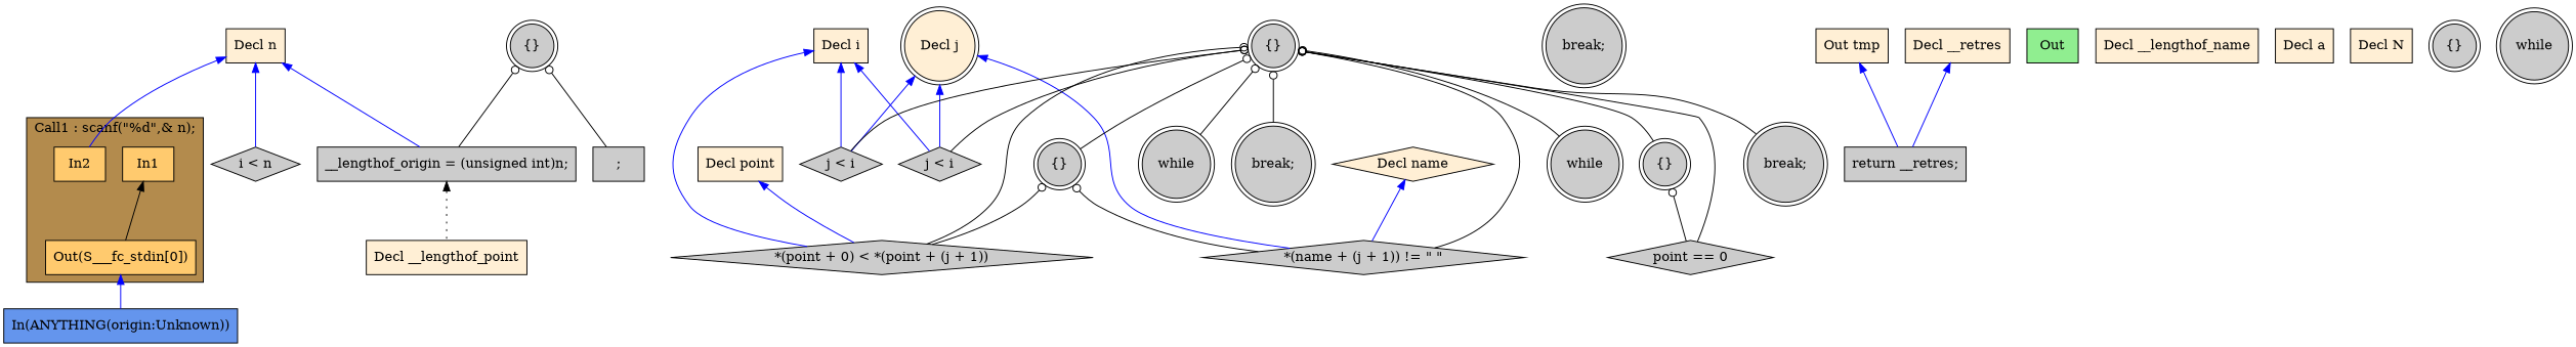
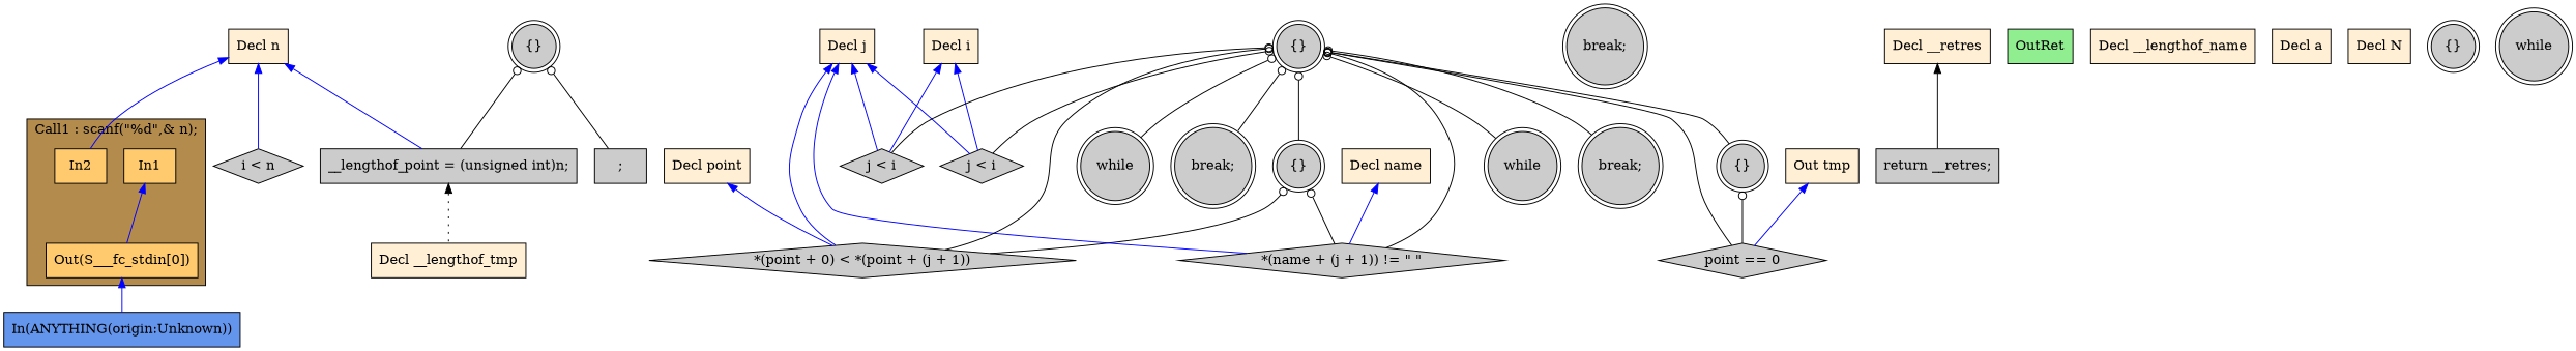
  digraph {
    rankdir=TB
    node [fillcolor="#CCCCCC" shape=box style=filled]
    edge [color="#000000" dir=back]
    n1 [fillcolor="#FFCA6E" label=In1]
    n2 [fillcolor="#FFCA6E" label=In2]
    n3 [fillcolor="#FFCA6E" label="Out(S___fc_stdin[0])"]
    n4 [fillcolor="#6495ED" label="In(ANYTHING(origin:Unknown))"]
    n5 [label="{}" shape=doublecircle]
    n6 [label="*(point + 0) < *(point + (j + 1))" shape=diamond]
    n7 [label="*(name + (j + 1)) != \" \"" shape=diamond]
    n8 [fillcolor="#FFEFD5" label="Decl n"]
-   n9 [label="__lengthof_origin = (unsigned int)n;"]
+   n9 [label="__lengthof_point = (unsigned int)n;"]
    n10 [label="i < n" shape=diamond]
-   n11 [fillcolor="#FFEFD5" label="Decl __lengthof_point"]
+   n11 [fillcolor="#FFEFD5" label="Decl __lengthof_tmp"]
    n12 [label="break;" shape=doublecircle]
    n13 [fillcolor="#FFEFD5" label="Decl i"]
    n14 [label="j < i" shape=diamond]
    n15 [label="j < i" shape=diamond]
    n16 [label="return __retres;"]
-   n17 [fillcolor="#FFEFD5" label="Decl j" shape=doublecircle]
-   n18 [fillcolor="#90EE90" label=Out]
+   n17 [fillcolor="#FFEFD5" label="Decl j"]
+   n18 [fillcolor="#90EE90" label=OutRet]
    n19 [fillcolor="#FFEFD5" label="Decl point"]
-   n20 [fillcolor="#FFEFD5" label="Decl name" shape=diamond]
+   n20 [fillcolor="#FFEFD5" label="Decl name"]
    n21 [fillcolor="#FFEFD5" label="Decl __lengthof_name"]
    n22 [fillcolor="#FFEFD5" label="Decl a"]
    n23 [fillcolor="#FFEFD5" label="Decl N"]
    n24 [fillcolor="#FFEFD5" label="Out tmp"]
    n25 [label="point == 0" shape=diamond]
    n26 [fillcolor="#FFEFD5" label="Decl __retres"]
    n27 [label="{}" shape=doublecircle]
    n28 [label=";"]
    n29 [label="{}" shape=doublecircle]
    n30 [label=while shape=doublecircle]
    n31 [label="{}" shape=doublecircle]
    n32 [label=while shape=doublecircle]
    n33 [label="break;" shape=doublecircle]
    n34 [label="{}" shape=doublecircle]
    n35 [label=while shape=doublecircle]
    n36 [label="break;" shape=doublecircle]
    subgraph cluster_1 {
      fillcolor="#B38B4D"
      label="Call1 : scanf(\"%d\",& n);"
      style=filled
      n1
      n2
      n3
    }
-   n1 -> n3
+   n1 -> n3 [color="#0000FF"]
    n3 -> n4 [color="#0000FF"]
    n5 -> n6 [arrowtail=odot]
    n5 -> n7 [arrowtail=odot]
    n8 -> n2 [color="#0000FF"]
    n8 -> n9 [color="#0000FF"]
    n8 -> n10 [color="#0000FF"]
    n9 -> n11 [style=dotted]
    n13 -> n14 [color="#0000FF"]
    n13 -> n15 [color="#0000FF"]
-   n13 -> n6 [color="#0000FF"]
+   n17 -> n6 [color="#0000FF"]
    n17 -> n7 [color="#0000FF"]
    n17 -> n14 [color="#0000FF"]
    n17 -> n15 [color="#0000FF"]
    n19 -> n6 [color="#0000FF"]
    n20 -> n7 [color="#0000FF"]
-   n24 -> n16 [color="#0000FF"]
-   n26 -> n16 [color="#0000FF"]
+   n24 -> n25 [color="#0000FF"]
+   n26 -> n16
    n27 -> n9 [arrowtail=odot]
    n27 -> n28 [arrowtail=odot]
    n31 -> n5 [arrowtail=odot]
    n31 -> n6 [arrowtail=odot]
    n31 -> n7 [arrowtail=odot]
    n31 -> n14 [arrowtail=odot]
    n31 -> n15 [arrowtail=odot]
    n31 -> n25 [arrowtail=odot]
    n31 -> n32 [arrowtail=odot]
    n31 -> n33 [arrowtail=odot]
    n31 -> n34 [arrowtail=odot]
    n31 -> n35 [arrowtail=odot]
    n31 -> n36 [arrowtail=odot]
    n34 -> n25 [arrowtail=odot]
  }
